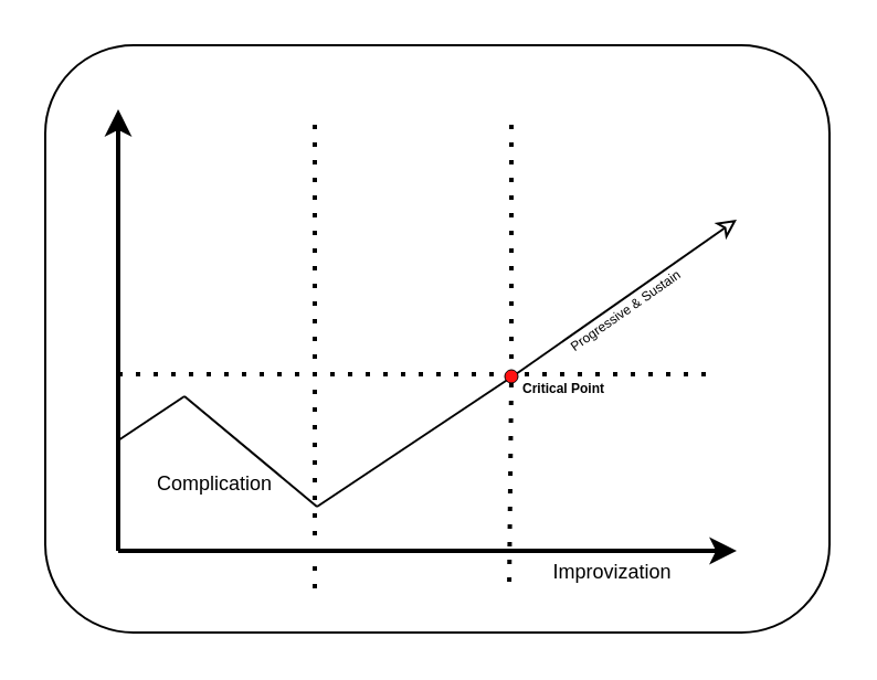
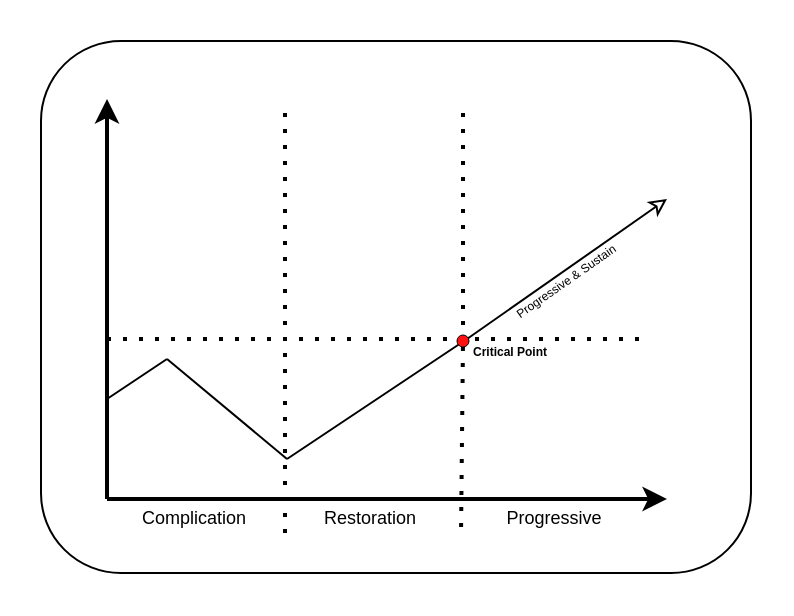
  <mxCell id="0" />
  <mxCell id="1" parent="0" />
  <mxCell id="2" value="" style="rounded=1;whiteSpace=wrap;html=1;" vertex="1" parent="1"><mxGeometry x="20" y="20" width="355" height="266" as="geometry" /></mxCell>
  <mxCell id="3" value="" style="endArrow=none;dashed=1;html=1;dashPattern=1 3;strokeWidth=2;rounded=0;" edge="1" parent="1" source="18"><mxGeometry width="50" height="50" relative="1" as="geometry"><mxPoint x="231" y="56" as="sourcePoint" /><mxPoint x="230" y="267" as="targetPoint" /></mxGeometry></mxCell>
  <mxCell id="4" value="" style="endArrow=classic;html=1;rounded=0;strokeWidth=2;endFill=1;" edge="1" parent="1"><mxGeometry width="50" height="50" relative="1" as="geometry"><mxPoint x="53" y="249" as="sourcePoint" /><mxPoint x="53" y="49" as="targetPoint" /></mxGeometry></mxCell>
  <mxCell id="5" value="" style="endArrow=classic;html=1;rounded=0;strokeWidth=2;endFill=1;" edge="1" parent="1"><mxGeometry width="50" height="50" relative="1" as="geometry"><mxPoint x="53" y="249" as="sourcePoint" /><mxPoint x="333" y="249" as="targetPoint" /></mxGeometry></mxCell>
  <mxCell id="6" value="" style="endArrow=none;dashed=1;html=1;dashPattern=1 3;strokeWidth=2;rounded=0;" edge="1" parent="1"><mxGeometry width="50" height="50" relative="1" as="geometry"><mxPoint x="53" y="169" as="sourcePoint" /><mxPoint x="323" y="169" as="targetPoint" /></mxGeometry></mxCell>
  <mxCell id="7" value="" style="endArrow=none;html=1;rounded=0;" edge="1" parent="1"><mxGeometry width="50" height="50" relative="1" as="geometry"><mxPoint x="53" y="199" as="sourcePoint" /><mxPoint x="83" y="179" as="targetPoint" /></mxGeometry></mxCell>
  <mxCell id="8" value="" style="endArrow=none;html=1;rounded=0;" edge="1" parent="1"><mxGeometry width="50" height="50" relative="1" as="geometry"><mxPoint x="83" y="179" as="sourcePoint" /><mxPoint x="143" y="229" as="targetPoint" /></mxGeometry></mxCell>
  <mxCell id="9" value="" style="endArrow=none;html=1;rounded=0;" edge="1" parent="1"><mxGeometry width="50" height="50" relative="1" as="geometry"><mxPoint x="143" y="229" as="sourcePoint" /><mxPoint x="233" y="169" as="targetPoint" /></mxGeometry></mxCell>
  <mxCell id="10" value="" style="endArrow=none;html=1;rounded=0;endFill=1;startArrow=classic;startFill=0;" edge="1" parent="1"><mxGeometry width="50" height="50" relative="1" as="geometry"><mxPoint x="333" y="99" as="sourcePoint" /><mxPoint x="233" y="169" as="targetPoint" /></mxGeometry></mxCell>
  <mxCell id="11" value="" style="endArrow=none;dashed=1;html=1;dashPattern=1 3;strokeWidth=2;rounded=0;" edge="1" parent="1"><mxGeometry width="50" height="50" relative="1" as="geometry"><mxPoint x="142" y="56" as="sourcePoint" /><mxPoint x="142" y="251" as="targetPoint" /></mxGeometry></mxCell>
- <mxCell id="12" value="&lt;font style=&quot;font-size: 9px;&quot;&gt;Complication&lt;/font&gt;" style="text;html=1;align=center;verticalAlign=middle;whiteSpace=wrap;rounded=0;" vertex="1" parent="1"><mxGeometry x="68" y="210" width="58" height="16" as="geometry" /></mxCell>
- <mxCell id="14" value="&lt;font style=&quot;font-size: 9px;&quot;&gt;Improvization&lt;/font&gt;" style="text;html=1;align=center;verticalAlign=middle;whiteSpace=wrap;rounded=0;" vertex="1" parent="1"><mxGeometry x="248" y="250" width="58" height="16" as="geometry" /></mxCell>
+ <mxCell id="12" value="&lt;font style=&quot;font-size: 9px;&quot;&gt;Complication&lt;/font&gt;" style="text;html=1;align=center;verticalAlign=middle;whiteSpace=wrap;rounded=0;" vertex="1" parent="1"><mxGeometry x="68" y="250" width="58" height="16" as="geometry" /></mxCell>
+ <mxCell id="13" value="&lt;font style=&quot;font-size: 9px;&quot;&gt;Restoration&lt;/font&gt;" style="text;html=1;align=center;verticalAlign=middle;whiteSpace=wrap;rounded=0;" vertex="1" parent="1"><mxGeometry x="156" y="250" width="58" height="16" as="geometry" /></mxCell>
+ <mxCell id="14" value="&lt;font style=&quot;font-size: 9px;&quot;&gt;Progressive&lt;/font&gt;" style="text;html=1;align=center;verticalAlign=middle;whiteSpace=wrap;rounded=0;" vertex="1" parent="1"><mxGeometry x="248" y="250" width="58" height="16" as="geometry" /></mxCell>
  <mxCell id="15" value="" style="endArrow=none;dashed=1;html=1;dashPattern=1 3;strokeWidth=2;rounded=0;" edge="1" parent="1"><mxGeometry width="50" height="50" relative="1" as="geometry"><mxPoint x="142" y="56" as="sourcePoint" /><mxPoint x="142" y="266" as="targetPoint" /></mxGeometry></mxCell>
  <mxCell id="16" value="&lt;font style=&quot;font-size: 6px;&quot;&gt;Progressive &amp;amp; Sustain&lt;/font&gt;" style="text;html=1;align=center;verticalAlign=middle;whiteSpace=wrap;rounded=0;rotation=-35;" vertex="1" parent="1"><mxGeometry x="250" y="133" width="64" height="12" as="geometry" /></mxCell>
  <mxCell id="17" value="" style="endArrow=none;dashed=1;html=1;dashPattern=1 3;strokeWidth=2;rounded=0;" edge="1" parent="1" target="18"><mxGeometry width="50" height="50" relative="1" as="geometry"><mxPoint x="231" y="56" as="sourcePoint" /><mxPoint x="230" y="267" as="targetPoint" /></mxGeometry></mxCell>
  <mxCell id="18" value="" style="ellipse;whiteSpace=wrap;html=1;aspect=fixed;fillColor=#FF1111;strokeWidth=0.5;movable=0;resizable=0;rotatable=0;deletable=0;editable=0;locked=1;connectable=0;" vertex="1" parent="1"><mxGeometry x="228" y="167" width="6" height="6" as="geometry" /></mxCell>
  <mxCell id="19" value="&lt;font style=&quot;font-size: 6px;&quot;&gt;&lt;b&gt;Critical Point&lt;/b&gt;&lt;/font&gt;" style="text;html=1;align=center;verticalAlign=middle;whiteSpace=wrap;rounded=0;rotation=0;fontStyle=0" vertex="1" parent="1"><mxGeometry x="231" y="167" width="48" height="13" as="geometry" /></mxCell>
